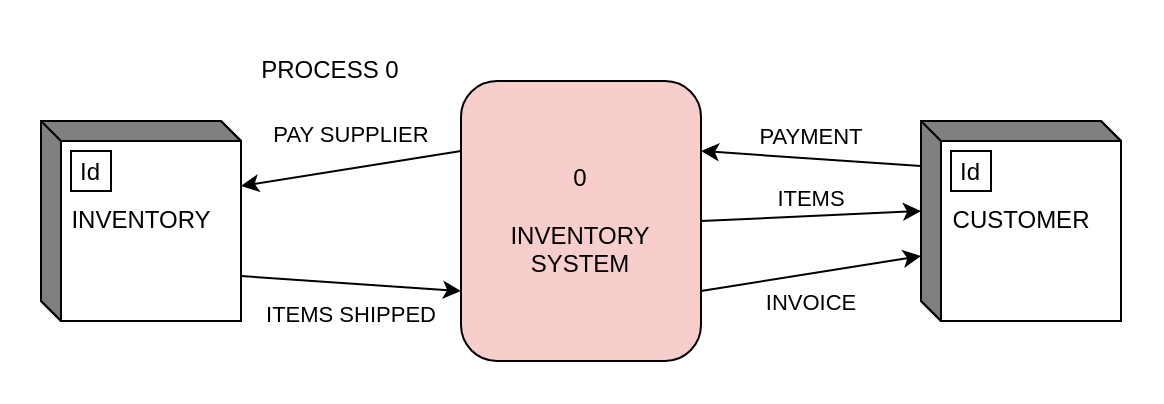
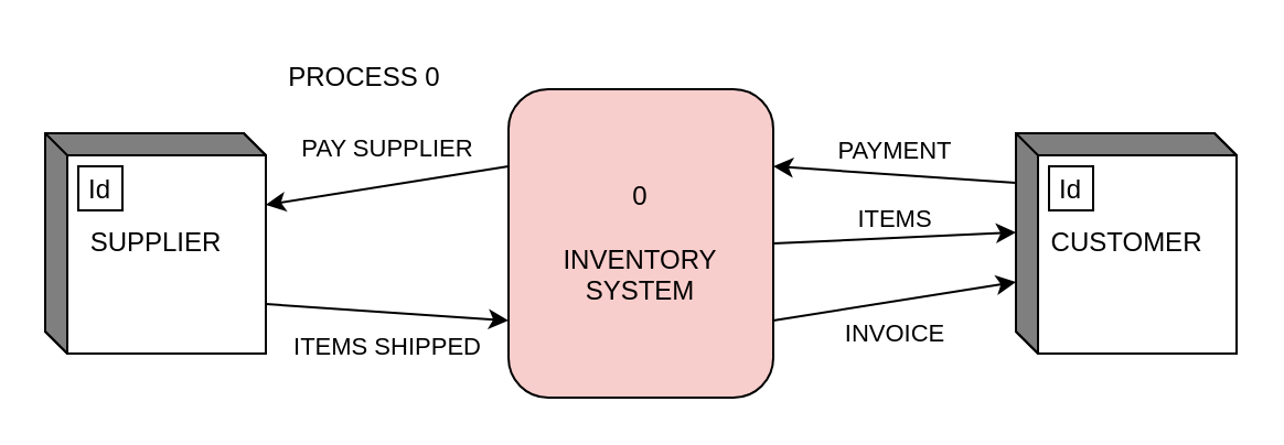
  <mxCell id="0" />
  <mxCell id="1" parent="0" />
- <mxCell id="2" value="INVENTORY" style="html=1;dashed=0;whitespace=wrap;shape=mxgraph.dfd.externalEntity" parent="1" vertex="1"><mxGeometry x="20" y="60" width="100" height="100" as="geometry" /></mxCell>
+ <mxCell id="2" value="SUPPLIER" style="html=1;dashed=0;whitespace=wrap;shape=mxgraph.dfd.externalEntity" parent="1" vertex="1"><mxGeometry x="20" y="60" width="100" height="100" as="geometry" /></mxCell>
  <mxCell id="3" value="Id" style="autosize=1;part=1;resizable=0;strokeColor=inherit;fillColor=inherit;gradientColor=inherit;" parent="2" vertex="1"><mxGeometry width="20" height="20" relative="1" as="geometry"><mxPoint x="15" y="15" as="offset" /></mxGeometry></mxCell>
  <mxCell id="4" value="CUSTOMER" style="html=1;dashed=0;whitespace=wrap;shape=mxgraph.dfd.externalEntity" parent="1" vertex="1"><mxGeometry x="460" y="60" width="100" height="100" as="geometry" /></mxCell>
  <mxCell id="5" value="Id" style="autosize=1;part=1;resizable=0;strokeColor=inherit;fillColor=inherit;gradientColor=inherit;" parent="4" vertex="1"><mxGeometry width="20" height="20" relative="1" as="geometry"><mxPoint x="15" y="15" as="offset" /></mxGeometry></mxCell>
  <mxCell id="6" value="0&lt;br&gt;&lt;br&gt;INVENTORY SYSTEM" style="rounded=1;whiteSpace=wrap;html=1;fillColor=#f8cecc;" parent="1" vertex="1"><mxGeometry x="230" y="40" width="120" height="140" as="geometry" /></mxCell>
  <mxCell id="7" value="ITEMS SHIPPED" style="endArrow=classic;html=1;rounded=0;exitX=0;exitY=0;exitDx=100;exitDy=77.5;exitPerimeter=0;entryX=0;entryY=0.75;entryDx=0;entryDy=0;verticalAlign=top;spacingBottom=0;spacingTop=3;" parent="1" edge="1"><mxGeometry x="-0.002" width="50" height="50" relative="1" as="geometry"><mxPoint x="120" y="137.5" as="sourcePoint" /><mxPoint x="230" y="145" as="targetPoint" /><mxPoint as="offset" /></mxGeometry></mxCell>
  <mxCell id="8" value="PAY SUPPLIER" style="endArrow=classic;html=1;rounded=0;entryX=0;entryY=0;entryDx=100;entryDy=32.5;entryPerimeter=0;exitX=0;exitY=0.25;exitDx=0;exitDy=0;verticalAlign=bottom;spacingTop=0;spacingBottom=8;" parent="1" edge="1"><mxGeometry width="50" height="50" relative="1" as="geometry"><mxPoint x="230" y="75" as="sourcePoint" /><mxPoint x="120" y="92.5" as="targetPoint" /></mxGeometry></mxCell>
  <mxCell id="9" value="ITEMS" style="endArrow=classic;html=1;rounded=0;entryX=0;entryY=0;entryDx=0;entryDy=45;entryPerimeter=0;exitX=1;exitY=0.5;exitDx=0;exitDy=0;verticalAlign=bottom;" parent="1" source="6" target="4" edge="1"><mxGeometry width="50" height="50" relative="1" as="geometry"><mxPoint x="240" y="170" as="sourcePoint" /><mxPoint x="290" y="120" as="targetPoint" /></mxGeometry></mxCell>
  <mxCell id="10" value="PAYMENT" style="endArrow=classic;html=1;rounded=0;entryX=1;entryY=0.25;entryDx=0;entryDy=0;exitX=0;exitY=0;exitDx=0;exitDy=22.5;exitPerimeter=0;verticalAlign=bottom;spacingBottom=2;" parent="1" source="4" target="6" edge="1"><mxGeometry width="50" height="50" relative="1" as="geometry"><mxPoint x="350" y="170" as="sourcePoint" /><mxPoint x="400" y="120" as="targetPoint" /></mxGeometry></mxCell>
  <mxCell id="11" value="INVOICE" style="endArrow=classic;html=1;rounded=0;entryX=0;entryY=0;entryDx=0;entryDy=67.5;entryPerimeter=0;exitX=1;exitY=0.75;exitDx=0;exitDy=0;verticalAlign=top;spacingBottom=0;spacingTop=2;" parent="1" source="6" target="4" edge="1"><mxGeometry width="50" height="50" relative="1" as="geometry"><mxPoint x="290" y="170" as="sourcePoint" /><mxPoint x="340" y="120" as="targetPoint" /></mxGeometry></mxCell>
  <mxCell id="12" value="PROCESS 0" style="text;html=1;strokeColor=none;fillColor=none;align=center;verticalAlign=middle;whiteSpace=wrap;rounded=0;" parent="1" vertex="1"><mxGeometry x="115" y="20" width="100" height="30" as="geometry" /></mxCell>
